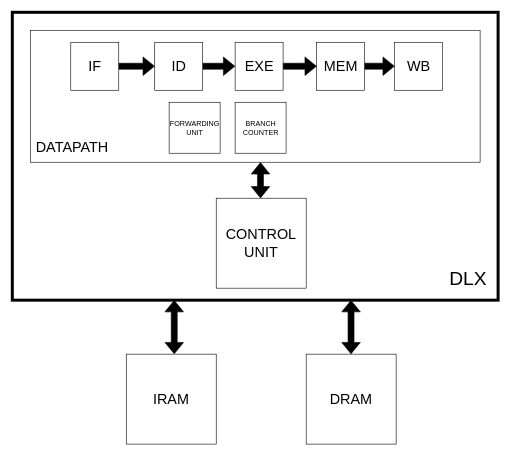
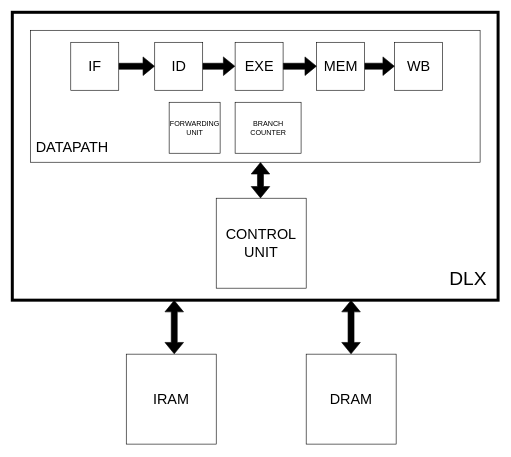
  <mxCell id="0" />
  <mxCell id="1" parent="0" />
  <mxCell id="2" value="" style="rounded=0;whiteSpace=wrap;html=1;fillColor=none;fontColor=#333333;strokeColor=#000000;strokeWidth=5;" vertex="1" parent="1"><mxGeometry x="20" y="20" width="810" height="480" as="geometry" /></mxCell>
  <mxCell id="3" value="&lt;font style=&quot;font-size: 24px;&quot;&gt;CONTROL UNIT&lt;/font&gt;" style="whiteSpace=wrap;html=1;aspect=fixed;" vertex="1" parent="1"><mxGeometry x="360" y="330" width="150" height="150" as="geometry" /></mxCell>
  <mxCell id="4" value="" style="rounded=0;whiteSpace=wrap;html=1;" vertex="1" parent="1"><mxGeometry x="50" y="50" width="750" height="220" as="geometry" /></mxCell>
  <mxCell id="5" value="&lt;font style=&quot;font-size: 24px;&quot;&gt;IF&lt;/font&gt;" style="whiteSpace=wrap;html=1;aspect=fixed;" vertex="1" parent="1"><mxGeometry x="117.5" y="70" width="80" height="80" as="geometry" /></mxCell>
  <mxCell id="6" value="&lt;font style=&quot;font-size: 24px;&quot;&gt;ID&lt;/font&gt;" style="whiteSpace=wrap;html=1;aspect=fixed;" vertex="1" parent="1"><mxGeometry x="257.5" y="70" width="80" height="80" as="geometry" /></mxCell>
  <mxCell id="7" value="&lt;font style=&quot;font-size: 24px;&quot;&gt;EXE&lt;/font&gt;" style="whiteSpace=wrap;html=1;aspect=fixed;" vertex="1" parent="1"><mxGeometry x="391.5" y="70" width="80" height="80" as="geometry" /></mxCell>
  <mxCell id="8" value="&lt;font style=&quot;font-size: 24px;&quot;&gt;MEM&lt;/font&gt;" style="whiteSpace=wrap;html=1;aspect=fixed;" vertex="1" parent="1"><mxGeometry x="527.5" y="70" width="80" height="80" as="geometry" /></mxCell>
  <mxCell id="9" value="&lt;font style=&quot;font-size: 24px;&quot;&gt;WB&lt;/font&gt;" style="whiteSpace=wrap;html=1;aspect=fixed;" vertex="1" parent="1"><mxGeometry x="657.5" y="70" width="80" height="80" as="geometry" /></mxCell>
  <mxCell id="10" value="" style="shape=flexArrow;endArrow=classic;html=1;rounded=0;fillColor=#000000;strokeColor=#000000;exitX=1;exitY=0.5;exitDx=0;exitDy=0;" edge="1" parent="1" source="5"><mxGeometry width="50" height="50" relative="1" as="geometry"><mxPoint x="207.5" y="109.86" as="sourcePoint" /><mxPoint x="257.5" y="109.86" as="targetPoint" /></mxGeometry></mxCell>
  <mxCell id="11" value="" style="shape=flexArrow;endArrow=classic;html=1;rounded=0;fillColor=#000000;strokeColor=#000000;exitX=1;exitY=0.5;exitDx=0;exitDy=0;" edge="1" parent="1" source="6"><mxGeometry width="50" height="50" relative="1" as="geometry"><mxPoint x="341.5" y="109.86" as="sourcePoint" /><mxPoint x="391.5" y="109.86" as="targetPoint" /></mxGeometry></mxCell>
  <mxCell id="12" value="" style="shape=flexArrow;endArrow=classic;html=1;rounded=0;fillColor=#000000;strokeColor=#000000;exitX=1;exitY=0.5;exitDx=0;exitDy=0;" edge="1" parent="1" source="7"><mxGeometry width="50" height="50" relative="1" as="geometry"><mxPoint x="477.5" y="109.86" as="sourcePoint" /><mxPoint x="527.5" y="109.86" as="targetPoint" /></mxGeometry></mxCell>
  <mxCell id="13" value="" style="shape=flexArrow;endArrow=classic;html=1;rounded=0;fillColor=#000000;strokeColor=#000000;" edge="1" parent="1"><mxGeometry width="50" height="50" relative="1" as="geometry"><mxPoint x="607.5" y="109.86" as="sourcePoint" /><mxPoint x="657.5" y="109.86" as="targetPoint" /></mxGeometry></mxCell>
  <mxCell id="14" value="&lt;font style=&quot;font-size: 24px;&quot;&gt;DATAPATH&lt;/font&gt;" style="text;html=1;strokeColor=none;fillColor=none;align=center;verticalAlign=middle;whiteSpace=wrap;rounded=0;" vertex="1" parent="1"><mxGeometry x="30" y="230" width="180" height="30" as="geometry" /></mxCell>
  <mxCell id="15" value="&lt;font style=&quot;font-size: 32px;&quot;&gt;DLX&lt;/font&gt;" style="text;html=1;strokeColor=none;fillColor=none;align=center;verticalAlign=middle;whiteSpace=wrap;rounded=0;" vertex="1" parent="1"><mxGeometry x="750" y="450" width="60" height="30" as="geometry" /></mxCell>
  <mxCell id="16" value="FORWARDING UNIT" style="whiteSpace=wrap;html=1;aspect=fixed;" vertex="1" parent="1"><mxGeometry x="281.5" y="170" width="85" height="85" as="geometry" /></mxCell>
- <mxCell id="17" value="BRANCH COUNTER" style="whiteSpace=wrap;html=1;aspect=fixed;" vertex="1" parent="1"><mxGeometry x="391.5" y="170" width="85" height="85" as="geometry" /></mxCell>
+ <mxCell id="17" value="BRANCH COUNTER" style="whiteSpace=wrap;html=1;aspect=fixed;" vertex="1" parent="1"><mxGeometry x="391.5" y="170" width="110" height="85" as="geometry" /></mxCell>
  <mxCell id="18" value="" style="shape=flexArrow;endArrow=classic;html=1;rounded=0;fillColor=#000000;strokeColor=#000000;exitX=1;exitY=0.5;exitDx=0;exitDy=0;startArrow=block;" edge="1" parent="1"><mxGeometry width="50" height="50" relative="1" as="geometry"><mxPoint x="433.8" y="270.14" as="sourcePoint" /><mxPoint x="433.8" y="330" as="targetPoint" /></mxGeometry></mxCell>
  <mxCell id="19" value="&lt;div style=&quot;font-size: 24px;&quot;&gt;&lt;font style=&quot;font-size: 24px;&quot;&gt;IRAM&lt;br&gt;&lt;/font&gt;&lt;/div&gt;" style="whiteSpace=wrap;html=1;aspect=fixed;" vertex="1" parent="1"><mxGeometry x="210" y="590" width="150" height="150" as="geometry" /></mxCell>
  <mxCell id="20" value="&lt;div style=&quot;font-size: 24px;&quot;&gt;&lt;font style=&quot;font-size: 24px;&quot;&gt;DRAM&lt;br&gt;&lt;/font&gt;&lt;/div&gt;" style="whiteSpace=wrap;html=1;aspect=fixed;" vertex="1" parent="1"><mxGeometry x="510" y="590" width="150" height="150" as="geometry" /></mxCell>
  <mxCell id="21" value="" style="shape=flexArrow;endArrow=classic;html=1;rounded=0;fillColor=#000000;strokeColor=#000000;startArrow=block;" edge="1" parent="1"><mxGeometry width="50" height="50" relative="1" as="geometry"><mxPoint x="290" y="500" as="sourcePoint" /><mxPoint x="290" y="590" as="targetPoint" /></mxGeometry></mxCell>
  <mxCell id="22" value="" style="shape=flexArrow;endArrow=classic;html=1;rounded=0;fillColor=#000000;strokeColor=#000000;startArrow=block;" edge="1" parent="1"><mxGeometry width="50" height="50" relative="1" as="geometry"><mxPoint x="584.8" y="500" as="sourcePoint" /><mxPoint x="584.8" y="590" as="targetPoint" /></mxGeometry></mxCell>
